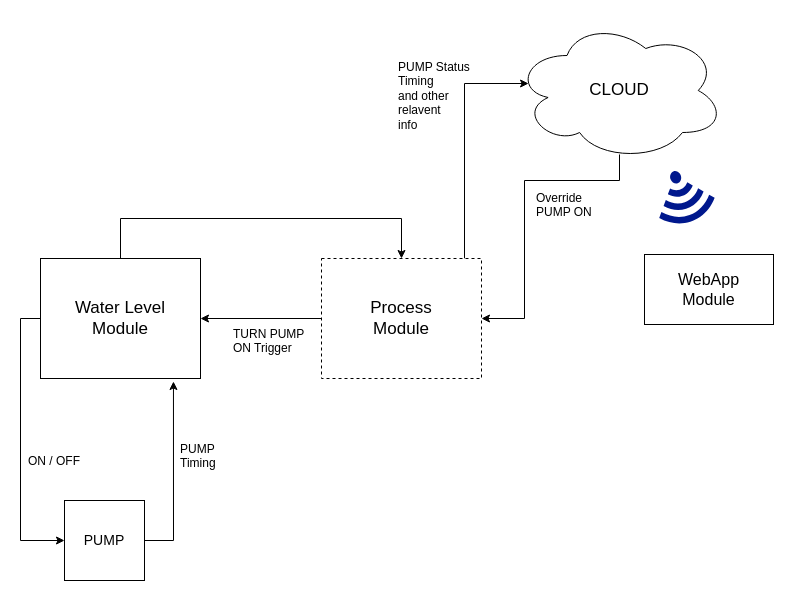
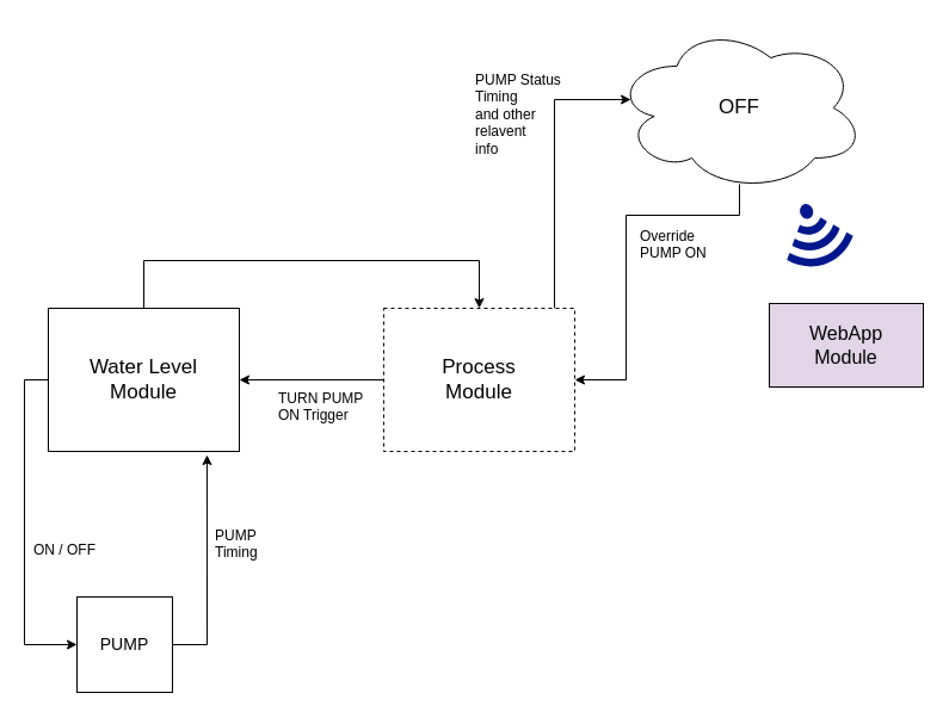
  <mxCell id="0" />
  <mxCell id="1" parent="0" />
  <mxCell id="2" style="edgeStyle=orthogonalEdgeStyle;rounded=0;orthogonalLoop=1;jettySize=auto;html=1;entryX=0.5;entryY=0;entryDx=0;entryDy=0;" parent="1" source="4" target="7" edge="1"><mxGeometry relative="1" as="geometry"><Array as="points"><mxPoint x="120" y="218" /><mxPoint x="401" y="218" /></Array></mxGeometry></mxCell>
  <mxCell id="3" style="edgeStyle=orthogonalEdgeStyle;rounded=0;orthogonalLoop=1;jettySize=auto;html=1;entryX=0;entryY=0.5;entryDx=0;entryDy=0;" parent="1" source="4" target="11" edge="1"><mxGeometry relative="1" as="geometry"><Array as="points"><mxPoint x="20" y="318" /><mxPoint x="20" y="540" /></Array></mxGeometry></mxCell>
  <mxCell id="4" value="&lt;font style=&quot;font-size: 17px&quot;&gt;Water Level&lt;br&gt;Module&lt;br&gt;&lt;/font&gt;" style="rounded=0;whiteSpace=wrap;html=1;" parent="1" vertex="1"><mxGeometry x="40" y="258" width="160" height="120" as="geometry" /></mxCell>
  <mxCell id="5" style="edgeStyle=orthogonalEdgeStyle;rounded=0;orthogonalLoop=1;jettySize=auto;html=1;entryX=1;entryY=0.5;entryDx=0;entryDy=0;" parent="1" source="7" target="4" edge="1"><mxGeometry relative="1" as="geometry" /></mxCell>
  <mxCell id="6" style="edgeStyle=orthogonalEdgeStyle;rounded=0;orthogonalLoop=1;jettySize=auto;html=1;entryX=0.067;entryY=0.45;entryDx=0;entryDy=0;entryPerimeter=0;" parent="1" source="7" target="9" edge="1"><mxGeometry relative="1" as="geometry"><Array as="points"><mxPoint x="464" y="83" /></Array><mxPoint x="514" y="84" as="targetPoint" /></mxGeometry></mxCell>
  <mxCell id="7" value="&lt;font style=&quot;font-size: 17px&quot;&gt;Process&lt;br&gt;Module&lt;/font&gt;" style="rounded=0;whiteSpace=wrap;html=1;dashed=1;" parent="1" vertex="1"><mxGeometry x="321" y="258" width="160" height="120" as="geometry" /></mxCell>
  <mxCell id="8" style="edgeStyle=orthogonalEdgeStyle;rounded=0;orthogonalLoop=1;jettySize=auto;html=1;entryX=1;entryY=0.5;entryDx=0;entryDy=0;exitX=0.5;exitY=0.957;exitDx=0;exitDy=0;exitPerimeter=0;" parent="1" source="9" target="7" edge="1"><mxGeometry relative="1" as="geometry"><Array as="points"><mxPoint x="619" y="180" /><mxPoint x="524" y="180" /><mxPoint x="524" y="318" /></Array></mxGeometry></mxCell>
- <mxCell id="9" value="&lt;font style=&quot;font-size: 17px&quot;&gt;CLOUD&lt;/font&gt;" style="ellipse;shape=cloud;whiteSpace=wrap;html=1;" parent="1" vertex="1"><mxGeometry x="514" width="210" height="140" as="geometry" y="20" /></mxCell>
+ <mxCell id="9" value="&lt;font style=&quot;font-size: 17px&quot;&gt;OFF&lt;/font&gt;" style="ellipse;shape=cloud;whiteSpace=wrap;html=1;" parent="1" vertex="1"><mxGeometry x="514" width="210" height="140" as="geometry" y="20" /></mxCell>
  <mxCell id="10" style="edgeStyle=orthogonalEdgeStyle;rounded=0;orthogonalLoop=1;jettySize=auto;html=1;entryX=0.831;entryY=1.025;entryDx=0;entryDy=0;entryPerimeter=0;" parent="1" source="11" target="4" edge="1"><mxGeometry relative="1" as="geometry"><Array as="points"><mxPoint x="173" y="540" /></Array></mxGeometry></mxCell>
  <mxCell id="11" value="&lt;font style=&quot;font-size: 14px&quot;&gt;PUMP&lt;/font&gt;" style="whiteSpace=wrap;html=1;aspect=fixed;" parent="1" vertex="1"><mxGeometry x="64" y="500" width="80" height="80" as="geometry" /></mxCell>
  <mxCell id="12" value="ON / OFF&lt;br&gt;" style="text;html=1;resizable=0;points=[];autosize=1;align=left;verticalAlign=top;spacingTop=-4;" parent="1" vertex="1"><mxGeometry x="26" y="451" width="70" height="20" as="geometry" /></mxCell>
  <mxCell id="13" value="PUMP&lt;br&gt;Timing" style="text;html=1;resizable=0;points=[];autosize=1;align=left;verticalAlign=top;spacingTop=-4;" parent="1" vertex="1"><mxGeometry x="178" y="439" width="50" height="30" as="geometry" /></mxCell>
  <mxCell id="14" value="TURN PUMP&lt;br&gt;ON Trigger&lt;br&gt;" style="text;html=1;resizable=0;points=[];autosize=1;align=left;verticalAlign=top;spacingTop=-4;" parent="1" vertex="1"><mxGeometry x="231" y="324" width="90" height="30" as="geometry" /></mxCell>
  <mxCell id="15" value="PUMP Status&lt;br&gt;Timing&lt;br&gt;and other&lt;br&gt;relavent&lt;br&gt;info" style="text;html=1;resizable=0;points=[];autosize=1;align=left;verticalAlign=top;spacingTop=-4;" parent="1" vertex="1"><mxGeometry x="396" y="57" width="90" height="70" as="geometry" /></mxCell>
  <mxCell id="16" value="Override&lt;br&gt;PUMP ON" style="text;html=1;resizable=0;points=[];autosize=1;align=left;verticalAlign=top;spacingTop=-4;" parent="1" vertex="1"><mxGeometry x="534" y="188" width="70" height="30" as="geometry" /></mxCell>
- <mxCell id="17" value="&lt;font style=&quot;font-size: 16px&quot;&gt;WebApp&lt;br&gt;Module&lt;/font&gt;" style="rounded=0;whiteSpace=wrap;html=1;" parent="1" vertex="1"><mxGeometry x="644" y="254" width="129" height="70" as="geometry" /></mxCell>
+ <mxCell id="17" value="&lt;font style=&quot;font-size: 16px&quot;&gt;WebApp&lt;br&gt;Module&lt;/font&gt;" style="rounded=0;whiteSpace=wrap;html=1;fillColor=#e1d5e7;" parent="1" vertex="1"><mxGeometry x="644" y="254" width="129" height="70" as="geometry" /></mxCell>
  <mxCell id="18" value="" style="pointerEvents=1;shadow=0;dashed=0;html=1;strokeColor=none;labelPosition=center;verticalLabelPosition=bottom;verticalAlign=top;align=center;shape=mxgraph.mscae.enterprise.wireless_connection;fillColor=#00188D;rotation=70;" parent="1" vertex="1"><mxGeometry x="654" y="168.5" width="58" height="59" as="geometry" /></mxCell>
